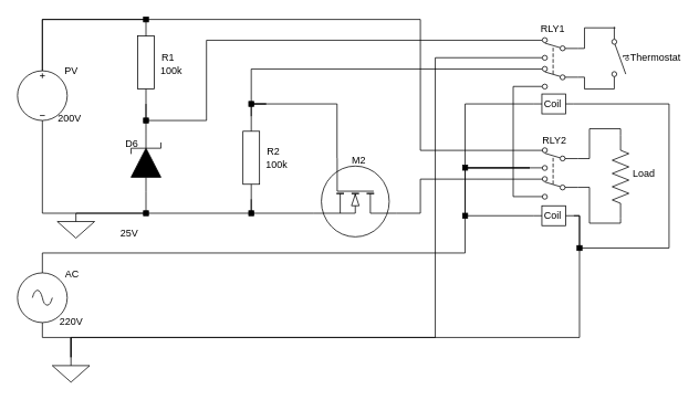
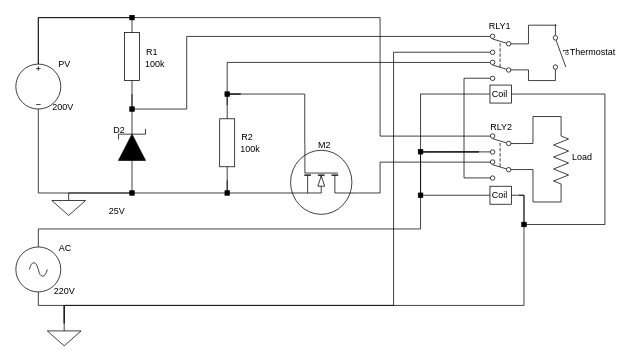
  <mxCell id="0" />
  <mxCell id="1" parent="0" />
  <mxCell id="2" style="edgeStyle=orthogonalEdgeStyle;rounded=0;orthogonalLoop=1;jettySize=auto;html=1;exitX=0.5;exitY=1;exitDx=0;exitDy=0;exitPerimeter=0;entryX=0.5;entryY=0;entryDx=0;entryDy=0;entryPerimeter=0;endArrow=none;endFill=0;" parent="1" source="4" target="21" edge="1"><mxGeometry relative="1" as="geometry"><Array as="points"><mxPoint x="50" y="407" /><mxPoint x="85" y="407" /></Array></mxGeometry></mxCell>
  <mxCell id="3" style="edgeStyle=orthogonalEdgeStyle;rounded=0;orthogonalLoop=1;jettySize=auto;html=1;exitX=0.5;exitY=0;exitDx=0;exitDy=0;exitPerimeter=0;entryX=1;entryY=0.61;entryDx=0;entryDy=0;endArrow=none;endFill=0;" parent="1" source="4" target="32" edge="1"><mxGeometry relative="1" as="geometry"><Array as="points"><mxPoint x="50" y="305" /><mxPoint x="560" y="305" /><mxPoint x="560" y="202" /></Array></mxGeometry></mxCell>
  <mxCell id="4" value="" style="pointerEvents=1;verticalLabelPosition=bottom;shadow=0;dashed=0;align=center;html=1;verticalAlign=top;shape=mxgraph.electrical.signal_sources.source;aspect=fixed;points=[[0.5,0,0],[1,0.5,0],[0.5,1,0],[0,0.5,0]];elSignalType=ac;" parent="1" vertex="1"><mxGeometry x="20" y="329" width="60" height="60" as="geometry" /></mxCell>
  <mxCell id="5" style="edgeStyle=orthogonalEdgeStyle;rounded=0;orthogonalLoop=1;jettySize=auto;html=1;entryX=0.5;entryY=0;entryDx=0;entryDy=0;entryPerimeter=0;endArrow=none;endFill=0;" parent="1" source="6" target="20" edge="1"><mxGeometry relative="1" as="geometry"><Array as="points"><mxPoint x="50" y="257" /></Array></mxGeometry></mxCell>
  <mxCell id="6" value="" style="pointerEvents=1;verticalLabelPosition=bottom;shadow=0;dashed=0;align=center;html=1;verticalAlign=top;shape=mxgraph.electrical.signal_sources.source;aspect=fixed;points=[[0.5,0,0],[1,0.5,0],[0.5,1,0],[0,0.5,0]];elSignalType=dc3;" parent="1" vertex="1"><mxGeometry x="20" y="85" width="60" height="60" as="geometry" /></mxCell>
  <mxCell id="7" style="edgeStyle=orthogonalEdgeStyle;rounded=0;orthogonalLoop=1;jettySize=auto;html=1;exitX=0.7;exitY=1;exitDx=0;exitDy=0;exitPerimeter=0;entryX=1;entryY=0.5;entryDx=0;entryDy=0;entryPerimeter=0;endArrow=none;endFill=0;" parent="1" source="10" target="16" edge="1"><mxGeometry relative="1" as="geometry"><Array as="points"><mxPoint x="302" y="257" /></Array></mxGeometry></mxCell>
  <mxCell id="8" style="edgeStyle=orthogonalEdgeStyle;rounded=0;orthogonalLoop=1;jettySize=auto;html=1;exitX=0;exitY=0.72;exitDx=0;exitDy=0;exitPerimeter=0;entryX=0;entryY=0.5;entryDx=0;entryDy=0;entryPerimeter=0;endArrow=none;endFill=0;" edge="1" parent="1" source="10" target="16"><mxGeometry relative="1" as="geometry"><Array as="points"><mxPoint x="406" y="125" /><mxPoint x="302" y="125" /></Array></mxGeometry></mxCell>
  <mxCell id="9" style="edgeStyle=orthogonalEdgeStyle;rounded=0;orthogonalLoop=1;jettySize=auto;html=1;exitX=0.7;exitY=0;exitDx=0;exitDy=0;exitPerimeter=0;entryX=1;entryY=0.39;entryDx=0;entryDy=0;endArrow=none;endFill=0;" edge="1" parent="1" source="10" target="32"><mxGeometry relative="1" as="geometry"><Array as="points"><mxPoint x="506" y="257" /><mxPoint x="506" y="216" /></Array></mxGeometry></mxCell>
  <mxCell id="10" value="" style="verticalLabelPosition=bottom;shadow=0;dashed=0;align=center;html=1;verticalAlign=top;shape=mxgraph.electrical.mosfets1.mosfet_ic_n;rotation=90;" parent="1" vertex="1"><mxGeometry x="380" y="188" width="95" height="100" as="geometry" /></mxCell>
  <mxCell id="11" style="edgeStyle=none;rounded=0;orthogonalLoop=1;jettySize=auto;html=1;exitX=1;exitY=0.5;exitDx=0;exitDy=0;exitPerimeter=0;entryX=1;entryY=0.5;entryDx=0;entryDy=0;entryPerimeter=0;endArrow=none;endFill=0;" parent="1" source="13" target="18" edge="1"><mxGeometry relative="1" as="geometry" /></mxCell>
  <mxCell id="12" style="edgeStyle=orthogonalEdgeStyle;rounded=0;orthogonalLoop=1;jettySize=auto;html=1;entryX=0.5;entryY=0;entryDx=0;entryDy=0;entryPerimeter=0;endArrow=none;endFill=0;" parent="1" source="13" target="6" edge="1"><mxGeometry relative="1" as="geometry"><Array as="points"><mxPoint x="175" y="23" /><mxPoint x="50" y="23" /></Array></mxGeometry></mxCell>
  <mxCell id="13" value="" style="pointerEvents=1;verticalLabelPosition=bottom;shadow=0;dashed=0;align=center;html=1;verticalAlign=top;shape=mxgraph.electrical.resistors.resistor_1;rotation=90;" parent="1" vertex="1"><mxGeometry x="125" y="65" width="100" height="20" as="geometry" /></mxCell>
  <mxCell id="14" style="edgeStyle=orthogonalEdgeStyle;rounded=0;orthogonalLoop=1;jettySize=auto;html=1;entryX=1;entryY=0.5;entryDx=0;entryDy=0;entryPerimeter=0;endArrow=none;endFill=0;" parent="1" source="16" edge="1"><mxGeometry relative="1" as="geometry"><Array as="points"><mxPoint x="302" y="125" /></Array><mxPoint x="320" y="125" as="targetPoint" /></mxGeometry></mxCell>
  <mxCell id="15" style="edgeStyle=orthogonalEdgeStyle;rounded=0;orthogonalLoop=1;jettySize=auto;html=1;exitX=1;exitY=0.5;exitDx=0;exitDy=0;exitPerimeter=0;entryX=0.5;entryY=0;entryDx=0;entryDy=0;entryPerimeter=0;endArrow=none;endFill=0;" parent="1" source="16" target="20" edge="1"><mxGeometry relative="1" as="geometry"><Array as="points"><mxPoint x="302" y="257" /></Array></mxGeometry></mxCell>
  <mxCell id="16" value="" style="pointerEvents=1;verticalLabelPosition=bottom;shadow=0;dashed=0;align=center;html=1;verticalAlign=top;shape=mxgraph.electrical.resistors.resistor_1;rotation=90;" parent="1" vertex="1"><mxGeometry x="252" y="180" width="100" height="20" as="geometry" /></mxCell>
  <mxCell id="17" style="edgeStyle=orthogonalEdgeStyle;rounded=0;orthogonalLoop=1;jettySize=auto;html=1;exitX=0;exitY=0.5;exitDx=0;exitDy=0;exitPerimeter=0;entryX=0.5;entryY=0;entryDx=0;entryDy=0;entryPerimeter=0;endArrow=none;endFill=0;" parent="1" source="18" target="20" edge="1"><mxGeometry relative="1" as="geometry"><Array as="points"><mxPoint x="175" y="257" /></Array></mxGeometry></mxCell>
  <mxCell id="18" value="" style="pointerEvents=1;fillColor=strokeColor;verticalLabelPosition=bottom;shadow=0;dashed=0;align=center;html=1;verticalAlign=top;shape=mxgraph.electrical.diodes.zener_diode_1;rotation=-90;" parent="1" vertex="1"><mxGeometry x="140" y="178" width="70" height="36" as="geometry" /></mxCell>
  <mxCell id="19" value="" style="pointerEvents=1;verticalLabelPosition=bottom;shadow=0;dashed=0;align=center;html=1;verticalAlign=top;shape=mxgraph.electrical.resistors.resistor_2;rotation=90;" parent="1" vertex="1"><mxGeometry x="697.5" y="203" width="100" height="20" as="geometry" /></mxCell>
  <mxCell id="20" value="" style="pointerEvents=1;verticalLabelPosition=bottom;shadow=0;dashed=0;align=center;html=1;verticalAlign=top;shape=mxgraph.electrical.signal_sources.signal_ground;" parent="1" vertex="1"><mxGeometry x="68" y="257" width="45" height="30" as="geometry" /></mxCell>
  <mxCell id="21" value="" style="pointerEvents=1;verticalLabelPosition=bottom;shadow=0;dashed=0;align=center;html=1;verticalAlign=top;shape=mxgraph.electrical.signal_sources.signal_ground;" parent="1" vertex="1"><mxGeometry x="62" y="431" width="45" height="30" as="geometry" /></mxCell>
  <mxCell id="22" style="edgeStyle=orthogonalEdgeStyle;rounded=0;orthogonalLoop=1;jettySize=auto;html=1;exitX=0;exitY=0.23;exitDx=0;exitDy=0;entryX=1;entryY=0.865;entryDx=0;entryDy=0;entryPerimeter=0;endArrow=none;endFill=0;" parent="1" source="28" target="39" edge="1"><mxGeometry relative="1" as="geometry"><Array as="points"><mxPoint x="704" y="93" /><mxPoint x="704" y="107" /></Array></mxGeometry></mxCell>
  <mxCell id="23" style="edgeStyle=orthogonalEdgeStyle;rounded=0;orthogonalLoop=1;jettySize=auto;html=1;exitX=0;exitY=0.79;exitDx=0;exitDy=0;entryX=0.015;entryY=0.796;entryDx=0;entryDy=0;entryPerimeter=0;endArrow=none;endFill=0;" parent="1" source="28" target="39" edge="1"><mxGeometry relative="1" as="geometry"><Array as="points"><mxPoint x="704" y="58" /><mxPoint x="704" y="33" /></Array></mxGeometry></mxCell>
  <mxCell id="24" style="edgeStyle=orthogonalEdgeStyle;rounded=0;orthogonalLoop=1;jettySize=auto;html=1;exitX=1;exitY=0.95;exitDx=0;exitDy=0;entryX=1;entryY=0.5;entryDx=0;entryDy=0;entryPerimeter=0;endArrow=none;endFill=0;" parent="1" source="28" target="13" edge="1"><mxGeometry relative="1" as="geometry"><Array as="points"><mxPoint x="248" y="48" /><mxPoint x="248" y="145" /><mxPoint x="175" y="145" /></Array></mxGeometry></mxCell>
  <mxCell id="25" style="edgeStyle=orthogonalEdgeStyle;rounded=0;orthogonalLoop=1;jettySize=auto;html=1;exitX=1;exitY=0.39;exitDx=0;exitDy=0;entryX=1;entryY=0.5;entryDx=0;entryDy=0;entryPerimeter=0;endArrow=none;endFill=0;" parent="1" source="28" edge="1"><mxGeometry relative="1" as="geometry"><Array as="points"><mxPoint x="302" y="83" /><mxPoint x="302" y="125" /></Array><mxPoint x="320" y="125" as="targetPoint" /></mxGeometry></mxCell>
  <mxCell id="26" style="edgeStyle=orthogonalEdgeStyle;rounded=0;orthogonalLoop=1;jettySize=auto;html=1;exitX=1;exitY=0.05;exitDx=0;exitDy=0;entryX=1;entryY=0.05;entryDx=0;entryDy=0;endArrow=none;endFill=0;" parent="1" source="28" target="32" edge="1"><mxGeometry relative="1" as="geometry" /></mxCell>
  <mxCell id="27" style="edgeStyle=orthogonalEdgeStyle;rounded=0;orthogonalLoop=1;jettySize=auto;html=1;exitX=1;exitY=0.61;exitDx=0;exitDy=0;entryX=0.5;entryY=0;entryDx=0;entryDy=0;entryPerimeter=0;endArrow=none;endFill=0;" parent="1" source="28" target="21" edge="1"><mxGeometry relative="1" as="geometry"><Array as="points"><mxPoint x="524" y="69" /><mxPoint x="524" y="407" /><mxPoint x="85" y="407" /></Array></mxGeometry></mxCell>
  <mxCell id="28" value="" style="pointerEvents=1;verticalLabelPosition=bottom;shadow=0;dashed=0;align=center;html=1;verticalAlign=top;shape=mxgraph.electrical.electro-mechanical.dpdt3;elSwitchState=2;rotation=-180;" parent="1" vertex="1"><mxGeometry x="638" y="45" width="58" height="62" as="geometry" /></mxCell>
  <mxCell id="29" style="edgeStyle=orthogonalEdgeStyle;rounded=0;orthogonalLoop=1;jettySize=auto;html=1;exitX=0;exitY=0.79;exitDx=0;exitDy=0;entryX=0;entryY=0.5;entryDx=0;entryDy=0;entryPerimeter=0;endArrow=none;endFill=0;" parent="1" source="32" target="19" edge="1"><mxGeometry relative="1" as="geometry"><Array as="points"><mxPoint x="710" y="191" /><mxPoint x="710" y="155" /><mxPoint x="748" y="155" /></Array></mxGeometry></mxCell>
  <mxCell id="30" style="edgeStyle=orthogonalEdgeStyle;rounded=0;orthogonalLoop=1;jettySize=auto;html=1;exitX=0;exitY=0.23;exitDx=0;exitDy=0;entryX=1;entryY=0.5;entryDx=0;entryDy=0;entryPerimeter=0;endArrow=none;endFill=0;" parent="1" source="32" target="19" edge="1"><mxGeometry relative="1" as="geometry"><Array as="points"><mxPoint x="710" y="226" /><mxPoint x="710" y="269" /></Array></mxGeometry></mxCell>
  <mxCell id="31" style="edgeStyle=orthogonalEdgeStyle;rounded=0;orthogonalLoop=1;jettySize=auto;html=1;exitX=1;exitY=0.95;exitDx=0;exitDy=0;entryX=0.5;entryY=0;entryDx=0;entryDy=0;entryPerimeter=0;endArrow=none;endFill=0;" edge="1" parent="1" source="32" target="6"><mxGeometry relative="1" as="geometry"><Array as="points"><mxPoint x="506" y="181" /><mxPoint x="506" y="23" /><mxPoint x="50" y="23" /></Array></mxGeometry></mxCell>
  <mxCell id="32" value="" style="pointerEvents=1;verticalLabelPosition=bottom;shadow=0;dashed=0;align=center;html=1;verticalAlign=top;shape=mxgraph.electrical.electro-mechanical.dpdt3;elSwitchState=2;rotation=-180;" parent="1" vertex="1"><mxGeometry x="638" y="178" width="58" height="62" as="geometry" /></mxCell>
  <mxCell id="33" style="edgeStyle=orthogonalEdgeStyle;rounded=0;orthogonalLoop=1;jettySize=auto;html=1;exitX=0.5;exitY=0;exitDx=0;exitDy=0;exitPerimeter=0;entryX=0.5;entryY=0;entryDx=0;entryDy=0;entryPerimeter=0;endArrow=none;endFill=0;" parent="1" source="35" target="38" edge="1"><mxGeometry relative="1" as="geometry"><Array as="points"><mxPoint x="806" y="125" /><mxPoint x="806" y="299" /><mxPoint x="698" y="299" /><mxPoint x="698" y="260" /></Array></mxGeometry></mxCell>
  <mxCell id="34" style="edgeStyle=orthogonalEdgeStyle;rounded=0;orthogonalLoop=1;jettySize=auto;html=1;exitX=0.5;exitY=1;exitDx=0;exitDy=0;exitPerimeter=0;entryX=1;entryY=0.61;entryDx=0;entryDy=0;endArrow=none;endFill=0;" parent="1" source="35" target="32" edge="1"><mxGeometry relative="1" as="geometry"><Array as="points"><mxPoint x="560" y="125" /><mxPoint x="560" y="202" /></Array></mxGeometry></mxCell>
  <mxCell id="35" value="" style="pointerEvents=1;verticalLabelPosition=middle;shadow=0;dashed=0;align=center;html=1;verticalAlign=middle;shape=mxgraph.electrical.electro-mechanical.relay_coil;rotation=90;labelPosition=center;" parent="1" vertex="1"><mxGeometry x="655" y="101" width="24" height="48" as="geometry" /></mxCell>
  <mxCell id="36" style="edgeStyle=orthogonalEdgeStyle;rounded=0;orthogonalLoop=1;jettySize=auto;html=1;exitX=0.5;exitY=1;exitDx=0;exitDy=0;exitPerimeter=0;entryX=1;entryY=0.61;entryDx=0;entryDy=0;endArrow=none;endFill=0;" parent="1" source="38" target="32" edge="1"><mxGeometry relative="1" as="geometry"><Array as="points"><mxPoint x="560" y="260" /><mxPoint x="560" y="202" /></Array></mxGeometry></mxCell>
  <mxCell id="37" style="edgeStyle=orthogonalEdgeStyle;rounded=0;orthogonalLoop=1;jettySize=auto;html=1;exitX=0.5;exitY=0;exitDx=0;exitDy=0;exitPerimeter=0;endArrow=none;endFill=0;entryX=0.5;entryY=0;entryDx=0;entryDy=0;entryPerimeter=0;" parent="1" source="38" target="21" edge="1"><mxGeometry relative="1" as="geometry"><mxPoint x="596" y="446" as="targetPoint" /><Array as="points"><mxPoint x="698" y="260" /><mxPoint x="698" y="407" /><mxPoint x="84" y="407" /></Array></mxGeometry></mxCell>
  <mxCell id="38" value="" style="pointerEvents=1;verticalLabelPosition=bottom;shadow=0;dashed=0;align=center;html=1;verticalAlign=top;shape=mxgraph.electrical.electro-mechanical.relay_coil;rotation=90;" parent="1" vertex="1"><mxGeometry x="655" y="236" width="24" height="48" as="geometry" /></mxCell>
  <mxCell id="39" value="" style="shape=mxgraph.electrical.electro-mechanical.thermostat2;aspect=fixed;elSwitchState=off;rotation=90;" parent="1" vertex="1"><mxGeometry x="710" y="59" width="75" height="21" as="geometry" /></mxCell>
  <mxCell id="40" value="" style="rounded=0;whiteSpace=wrap;html=1;fillColor=#000000;" vertex="1" parent="1"><mxGeometry x="299" y="254" width="6" height="6" as="geometry" /></mxCell>
  <mxCell id="41" value="" style="rounded=0;whiteSpace=wrap;html=1;fillColor=#000000;" vertex="1" parent="1"><mxGeometry x="172" y="254" width="6" height="6" as="geometry" /></mxCell>
  <mxCell id="42" value="" style="rounded=0;whiteSpace=wrap;html=1;fillColor=#000000;" vertex="1" parent="1"><mxGeometry x="172" y="142" width="6" height="6" as="geometry" /></mxCell>
  <mxCell id="43" value="" style="rounded=0;whiteSpace=wrap;html=1;fillColor=#000000;" vertex="1" parent="1"><mxGeometry x="299" y="122" width="6" height="6" as="geometry" /></mxCell>
  <mxCell id="44" value="" style="rounded=0;whiteSpace=wrap;html=1;fillColor=#000000;" vertex="1" parent="1"><mxGeometry x="557" y="257" width="6" height="6" as="geometry" /></mxCell>
  <mxCell id="45" value="" style="rounded=0;whiteSpace=wrap;html=1;fillColor=#000000;" vertex="1" parent="1"><mxGeometry x="557" y="199" width="6" height="6" as="geometry" /></mxCell>
  <mxCell id="46" value="" style="rounded=0;whiteSpace=wrap;html=1;fillColor=#000000;" vertex="1" parent="1"><mxGeometry x="172" y="20" width="6" height="6" as="geometry" /></mxCell>
  <mxCell id="47" value="" style="rounded=0;whiteSpace=wrap;html=1;fillColor=#000000;" vertex="1" parent="1"><mxGeometry x="695" y="296" width="6" height="6" as="geometry" /></mxCell>
  <mxCell id="48" value="Coil" style="text;html=1;strokeColor=none;fillColor=none;align=center;verticalAlign=middle;whiteSpace=wrap;rounded=0;" vertex="1" parent="1"><mxGeometry x="636" y="110" width="60" height="30" as="geometry" /></mxCell>
  <mxCell id="49" value="PV&lt;span style=&quot;color: rgba(0, 0, 0, 0); font-family: monospace; font-size: 0px; text-align: start;&quot;&gt;%3CmxGraphModel%3E%3Croot%3E%3CmxCell%20id%3D%220%22%2F%3E%3CmxCell%20id%3D%221%22%20parent%3D%220%22%2F%3E%3CmxCell%20id%3D%222%22%20value%3D%22%22%20style%3D%22rounded%3D0%3BwhiteSpace%3Dwrap%3Bhtml%3D1%3BfillColor%3D%23000000%3B%22%20vertex%3D%221%22%20parent%3D%221%22%3E%3CmxGeometry%20x%3D%22771%22%20y%3D%22369%22%20width%3D%226%22%20height%3D%226%22%20as%3D%22geometry%22%2F%3E%3C%2FmxCell%3E%3C%2Froot%3E%3C%2FmxGraphModel%3E&lt;/span&gt;" style="text;html=1;strokeColor=none;fillColor=none;align=center;verticalAlign=middle;whiteSpace=wrap;rounded=0;" vertex="1" parent="1"><mxGeometry x="54.5" y="71" width="60" height="30" as="geometry" /></mxCell>
  <mxCell id="50" value="200V" style="text;html=1;strokeColor=none;fillColor=none;align=center;verticalAlign=middle;whiteSpace=wrap;rounded=0;" vertex="1" parent="1"><mxGeometry x="53" y="128" width="60" height="30" as="geometry" /></mxCell>
  <mxCell id="51" value="R1" style="text;html=1;strokeColor=none;fillColor=none;align=center;verticalAlign=middle;whiteSpace=wrap;rounded=0;" vertex="1" parent="1"><mxGeometry x="172" y="54.5" width="60" height="30" as="geometry" /></mxCell>
  <mxCell id="52" value="100k" style="text;html=1;strokeColor=none;fillColor=none;align=center;verticalAlign=middle;whiteSpace=wrap;rounded=0;" vertex="1" parent="1"><mxGeometry x="176" y="71" width="60" height="30" as="geometry" /></mxCell>
- <mxCell id="53" value="D6" style="text;html=1;strokeColor=none;fillColor=none;align=center;verticalAlign=middle;whiteSpace=wrap;rounded=0;" vertex="1" parent="1"><mxGeometry x="128" y="158" width="60" height="30" as="geometry" /></mxCell>
+ <mxCell id="53" value="D2" style="text;html=1;strokeColor=none;fillColor=none;align=center;verticalAlign=middle;whiteSpace=wrap;rounded=0;" vertex="1" parent="1"><mxGeometry x="128" y="158" width="60" height="30" as="geometry" /></mxCell>
  <mxCell id="54" value="25V" style="text;html=1;strokeColor=none;fillColor=none;align=center;verticalAlign=middle;whiteSpace=wrap;rounded=0;" vertex="1" parent="1"><mxGeometry x="125" y="270" width="60" height="21" as="geometry" /></mxCell>
  <mxCell id="55" value="M2" style="text;html=1;strokeColor=none;fillColor=none;align=center;verticalAlign=middle;whiteSpace=wrap;rounded=0;" vertex="1" parent="1"><mxGeometry x="401.5" y="178" width="60" height="30" as="geometry" /></mxCell>
  <mxCell id="56" value="RLY1" style="text;html=1;strokeColor=none;fillColor=none;align=center;verticalAlign=middle;whiteSpace=wrap;rounded=0;" vertex="1" parent="1"><mxGeometry x="636" y="20" width="60" height="30" as="geometry" /></mxCell>
  <mxCell id="57" value="Thermostat" style="text;html=1;strokeColor=none;fillColor=none;align=center;verticalAlign=middle;whiteSpace=wrap;rounded=0;" vertex="1" parent="1"><mxGeometry x="760" y="55" width="60" height="30" as="geometry" /></mxCell>
  <mxCell id="58" value="Load" style="text;html=1;strokeColor=none;fillColor=none;align=center;verticalAlign=middle;whiteSpace=wrap;rounded=0;" vertex="1" parent="1"><mxGeometry x="746" y="194" width="60" height="30" as="geometry" /></mxCell>
  <mxCell id="59" value="Coil" style="text;html=1;strokeColor=none;fillColor=none;align=center;verticalAlign=middle;whiteSpace=wrap;rounded=0;" vertex="1" parent="1"><mxGeometry x="636" y="245" width="60" height="30" as="geometry" /></mxCell>
  <mxCell id="60" value="RLY2" style="text;html=1;strokeColor=none;fillColor=none;align=center;verticalAlign=middle;whiteSpace=wrap;rounded=0;" vertex="1" parent="1"><mxGeometry x="637.5" y="155" width="60" height="30" as="geometry" /></mxCell>
  <mxCell id="61" value="R2" style="text;html=1;strokeColor=none;fillColor=none;align=center;verticalAlign=middle;whiteSpace=wrap;rounded=0;" vertex="1" parent="1"><mxGeometry x="299" y="167.5" width="60" height="30" as="geometry" /></mxCell>
  <mxCell id="62" value="100k" style="text;html=1;strokeColor=none;fillColor=none;align=center;verticalAlign=middle;whiteSpace=wrap;rounded=0;" vertex="1" parent="1"><mxGeometry x="303" y="184" width="60" height="30" as="geometry" /></mxCell>
  <mxCell id="63" value="AC" style="text;html=1;strokeColor=none;fillColor=none;align=center;verticalAlign=middle;whiteSpace=wrap;rounded=0;" vertex="1" parent="1"><mxGeometry x="56" y="315.5" width="60" height="30" as="geometry" /></mxCell>
  <mxCell id="64" value="220V" style="text;html=1;strokeColor=none;fillColor=none;align=center;verticalAlign=middle;whiteSpace=wrap;rounded=0;" vertex="1" parent="1"><mxGeometry x="54.5" y="372.5" width="60" height="30" as="geometry" /></mxCell>
